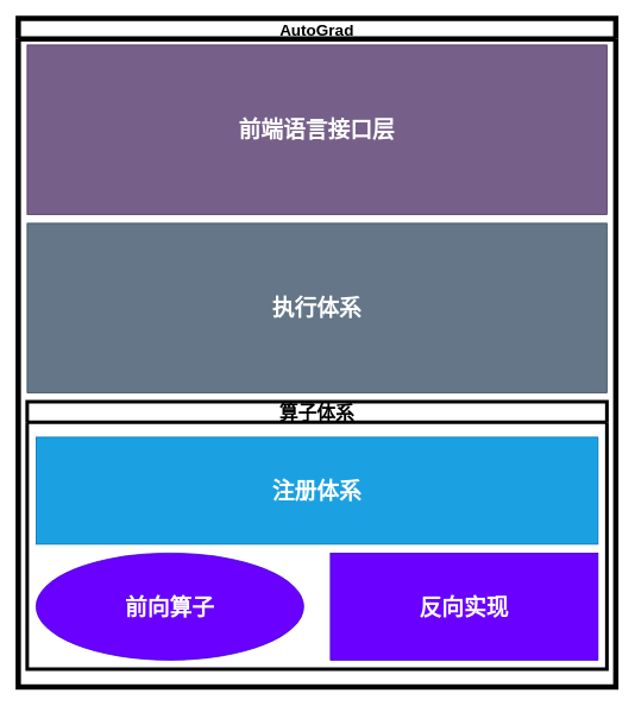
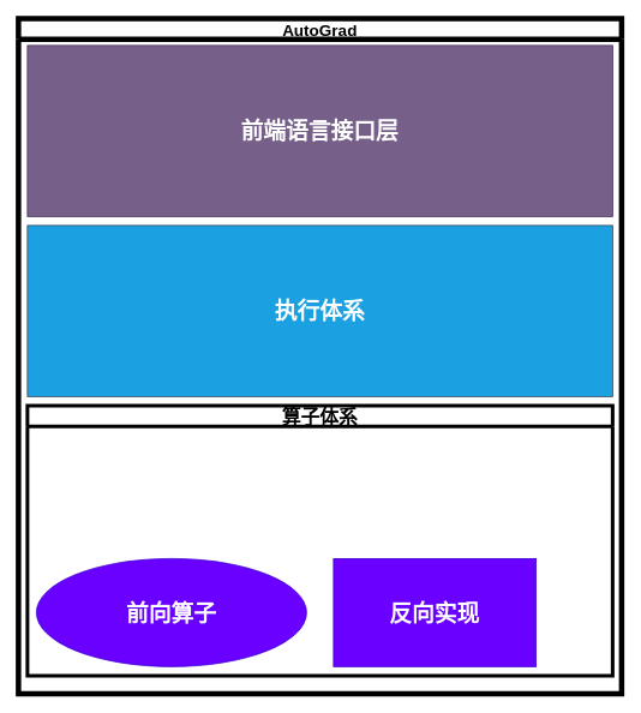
  <mxCell id="0" />
  <mxCell id="1" parent="0" />
  <mxCell id="2" value="AutoGrad" style="swimlane;startSize=23;fontSize=18;strokeWidth=6;" vertex="1" parent="1"><mxGeometry x="20" y="20" width="670" height="750" as="geometry" /></mxCell>
  <mxCell id="3" value="前向算子" style="ellipse;whiteSpace=wrap;html=1;fontSize=25;fontStyle=1;fillColor=#6a00ff;fontColor=#ffffff;strokeColor=#3700CC;" vertex="1" parent="2"><mxGeometry x="20" y="600" width="300" height="120" as="geometry" /></mxCell>
- <mxCell id="4" value="执行体系" style="rounded=0;whiteSpace=wrap;html=1;fontSize=25;fontStyle=1;fillColor=#647687;fontColor=#ffffff;strokeColor=#314354;" vertex="1" parent="2"><mxGeometry x="10" y="230" width="650" height="190" as="geometry" /></mxCell>
+ <mxCell id="4" value="执行体系" style="rounded=0;whiteSpace=wrap;html=1;fontSize=25;fontStyle=1;fillColor=#1ba1e2;fontColor=#ffffff;strokeColor=#314354;" vertex="1" parent="2"><mxGeometry x="10" y="230" width="650" height="190" as="geometry" /></mxCell>
  <mxCell id="5" value="前端语言接口层" style="rounded=0;whiteSpace=wrap;html=1;fontSize=25;fontStyle=1;fillColor=#76608a;fontColor=#ffffff;strokeColor=#432D57;" vertex="1" parent="2"><mxGeometry x="10" y="30" width="650" height="190" as="geometry" /></mxCell>
  <mxCell id="6" value="算子体系" style="swimlane;fontSize=21;strokeWidth=4;" vertex="1" parent="2"><mxGeometry x="10" y="430" width="650" height="300" as="geometry" /></mxCell>
- <mxCell id="7" value="反向实现" style="rounded=0;whiteSpace=wrap;html=1;fontSize=25;fontStyle=1;fillColor=#6a00ff;fontColor=#ffffff;strokeColor=#3700CC;" vertex="1" parent="6"><mxGeometry x="340" y="170" width="300" height="120" as="geometry" /></mxCell>
- <mxCell id="8" value="注册体系" style="rounded=0;whiteSpace=wrap;html=1;fontSize=25;fontStyle=1;fillColor=#1ba1e2;fontColor=#ffffff;strokeColor=#006EAF;" vertex="1" parent="6"><mxGeometry x="10" y="40" width="630" height="120" as="geometry" /></mxCell>
+ <mxCell id="7" value="反向实现" style="rounded=0;whiteSpace=wrap;html=1;fontSize=25;fontStyle=1;fillColor=#6a00ff;fontColor=#ffffff;strokeColor=#3700CC;" vertex="1" parent="6"><mxGeometry x="340" y="170" width="225" height="120" as="geometry" /></mxCell>
